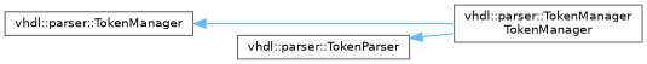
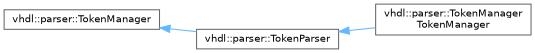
  digraph {
    rankdir=LR
    node [color=grey40 fillcolor=white fontname=Helvetica fontsize=10 shape=box style=filled]
    edge [color=steelblue1 dir=back fontname=Helvetica fontsize=10 labelfontname=Helvetica labelfontsize=10 style=solid]
    n1 [height=0.2 label="vhdl::parser::TokenManager" width=0.4]
    n2 [height=0.2 label="vhdl::parser::TokenManager\lTokenManager" width=0.4]
    n3 [height=0.2 label="vhdl::parser::TokenParser" width=0.4]
-   n1 -> n2
+   n1 -> n3
    n3 -> n2
  }
